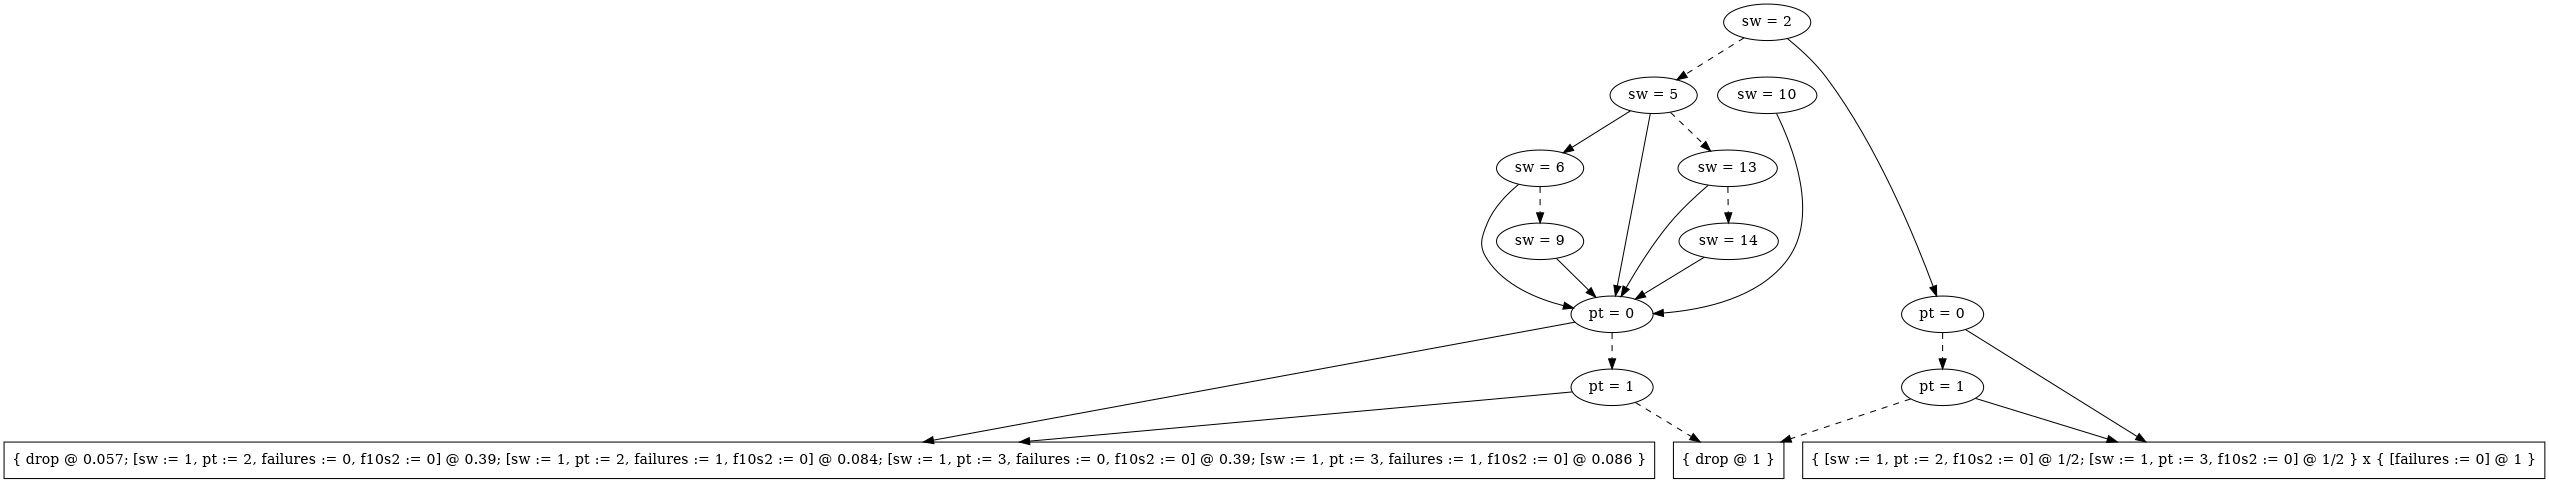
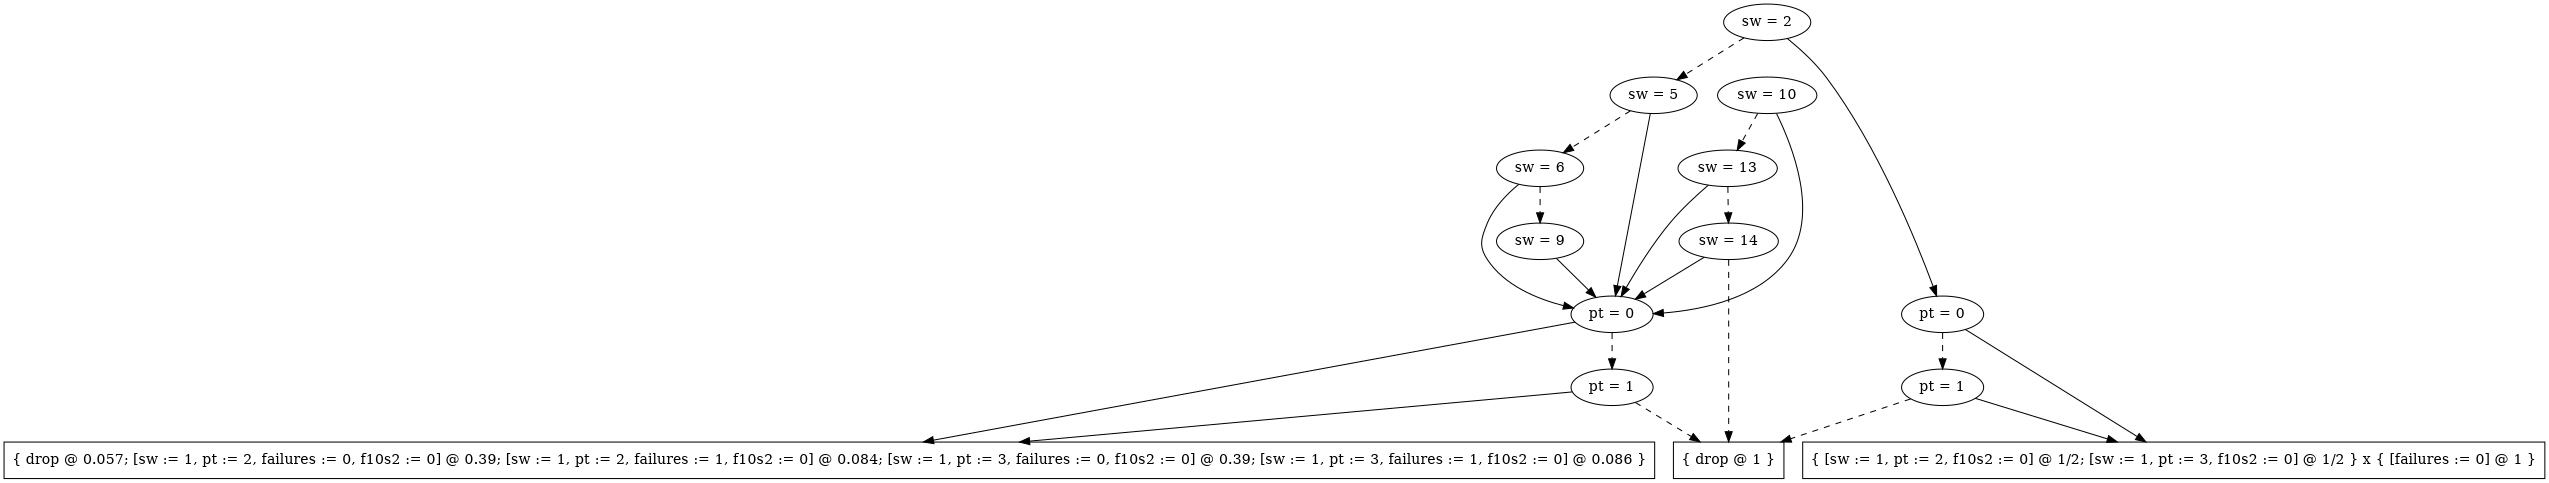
  digraph {
    n1 [label="sw = 10"]
    n2 [label="pt = 1"]
    n3 [label="pt = 1"]
    n4 [label="sw = 5"]
    n5 [label="sw = 9"]
    n6 [label="sw = 2"]
    n7 [label="sw = 14"]
    n8 [label="sw = 13"]
    n9 [label="sw = 6"]
    n10 [label="pt = 0"]
    n11 [label="pt = 0"]
    n12 [label="{ [sw := 1, pt := 2, f10s2 := 0] @ 1/2; [sw := 1, pt := 3, f10s2 := 0] @ 1/2 } x { [failures := 0] @ 1 }" shape=box]
    n13 [label="{ drop @ 1 }" shape=box]
    n14 [label="{ drop @ 0.057; [sw := 1, pt := 2, failures := 0, f10s2 := 0] @ 0.39; [sw := 1, pt := 2, failures := 1, f10s2 := 0] @ 0.084; [sw := 1, pt := 3, failures := 0, f10s2 := 0] @ 0.39; [sw := 1, pt := 3, failures := 1, f10s2 := 0] @ 0.086 }" shape=box]
    subgraph sub_1 {
      rank=same
      n1
    }
    subgraph sub_2 {
      rank=same
      n2
      n3
    }
    subgraph sub_3 {
      rank=same
      n4
    }
    subgraph sub_4 {
      rank=same
      n5
    }
    subgraph sub_5 {
      rank=same
      n6
    }
    subgraph sub_6 {
      rank=same
      n7
    }
    subgraph sub_7 {
      rank=same
      n8
    }
    subgraph sub_8 {
      rank=same
      n9
    }
    subgraph sub_9 {
      rank=same
      n10
      n11
    }
-   n4 -> n8 [style=dashed]
+   n1 -> n8 [style=dashed]
    n1 -> n11
    n2 -> n12
    n2 -> n13 [style=dashed]
    n3 -> n13 [style=dashed]
    n3 -> n14
-   n4 -> n9 [style=solid]
+   n4 -> n9 [style=dashed]
    n4 -> n11
    n5 -> n11
    n6 -> n4 [style=dashed]
    n6 -> n10
    n7 -> n11
+   n7 -> n13 [style=dashed]
    n8 -> n7 [style=dashed]
    n8 -> n11
    n9 -> n5 [style=dashed]
    n9 -> n11
    n10 -> n2 [style=dashed]
    n10 -> n12
    n11 -> n3 [style=dashed]
    n11 -> n14
  }
